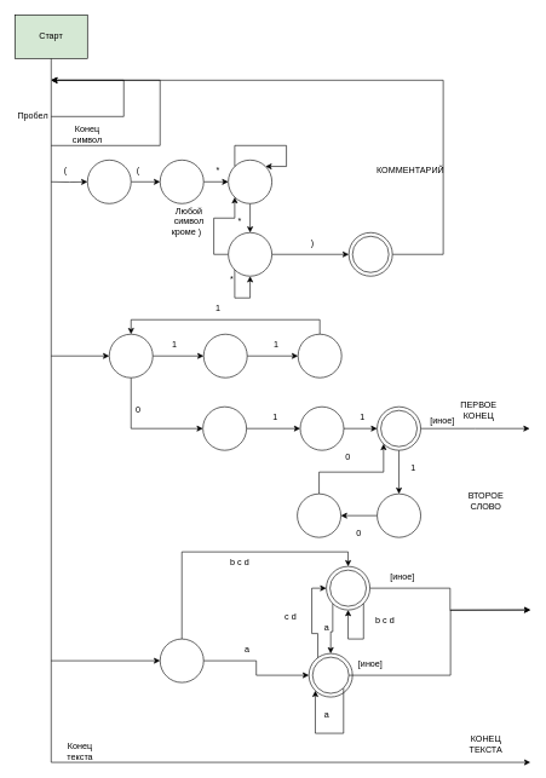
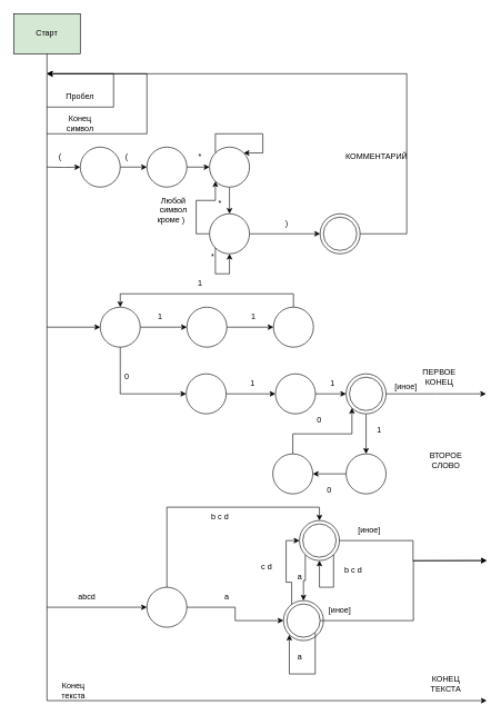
  <mxCell id="0" />
  <mxCell id="1" parent="0" />
  <mxCell id="2" style="edgeStyle=orthogonalEdgeStyle;rounded=0;orthogonalLoop=1;jettySize=auto;html=1;exitX=0.5;exitY=1;exitDx=0;exitDy=0;" parent="1" source="3" edge="1"><mxGeometry relative="1" as="geometry"><mxPoint x="730" y="1050" as="targetPoint" /><Array as="points"><mxPoint x="70" y="1050" /></Array></mxGeometry></mxCell>
  <mxCell id="3" value="Старт" style="rounded=0;whiteSpace=wrap;html=1;fillColor=#d5e8d4;" parent="1" vertex="1"><mxGeometry x="20" y="20" width="100" height="60" as="geometry" /></mxCell>
  <mxCell id="4" style="edgeStyle=orthogonalEdgeStyle;rounded=0;orthogonalLoop=1;jettySize=auto;html=1;exitX=1;exitY=0.5;exitDx=0;exitDy=0;entryX=0;entryY=0.5;entryDx=0;entryDy=0;" parent="1" source="6" target="8" edge="1"><mxGeometry relative="1" as="geometry" /></mxCell>
  <mxCell id="5" style="edgeStyle=orthogonalEdgeStyle;rounded=0;orthogonalLoop=1;jettySize=auto;html=1;exitX=0.5;exitY=0;exitDx=0;exitDy=0;entryX=0.5;entryY=0;entryDx=0;entryDy=0;" parent="1" source="6" target="11" edge="1"><mxGeometry relative="1" as="geometry" /></mxCell>
  <mxCell id="6" value="" style="ellipse;whiteSpace=wrap;html=1;aspect=fixed;" parent="1" vertex="1"><mxGeometry x="220" y="880" width="60" height="60" as="geometry" /></mxCell>
  <mxCell id="7" style="edgeStyle=orthogonalEdgeStyle;rounded=0;orthogonalLoop=1;jettySize=auto;html=1;exitX=0;exitY=0;exitDx=0;exitDy=0;entryX=0;entryY=0.5;entryDx=0;entryDy=0;" parent="1" source="20" target="11" edge="1"><mxGeometry relative="1" as="geometry" /></mxCell>
  <mxCell id="8" value="" style="ellipse;whiteSpace=wrap;html=1;aspect=fixed;" parent="1" vertex="1"><mxGeometry x="425" y="900" width="60" height="60" as="geometry" /></mxCell>
  <mxCell id="9" style="edgeStyle=orthogonalEdgeStyle;rounded=0;orthogonalLoop=1;jettySize=auto;html=1;exitX=0;exitY=1;exitDx=0;exitDy=0;entryX=0.5;entryY=0;entryDx=0;entryDy=0;" parent="1" source="11" target="8" edge="1"><mxGeometry relative="1" as="geometry" /></mxCell>
  <mxCell id="10" style="edgeStyle=orthogonalEdgeStyle;rounded=0;orthogonalLoop=1;jettySize=auto;html=1;exitX=1;exitY=0.5;exitDx=0;exitDy=0;" parent="1" source="11" edge="1"><mxGeometry relative="1" as="geometry"><mxPoint x="730" y="840" as="targetPoint" /></mxGeometry></mxCell>
  <mxCell id="11" value="" style="ellipse;whiteSpace=wrap;html=1;aspect=fixed;" parent="1" vertex="1"><mxGeometry x="449" y="780" width="60" height="60" as="geometry" /></mxCell>
  <mxCell id="12" value="a" style="text;html=1;strokeColor=none;fillColor=none;align=center;verticalAlign=middle;whiteSpace=wrap;rounded=0;" parent="1" vertex="1"><mxGeometry x="310" y="880" width="60" height="30" as="geometry" /></mxCell>
  <mxCell id="13" value="c d" style="text;html=1;strokeColor=none;fillColor=none;align=center;verticalAlign=middle;whiteSpace=wrap;rounded=0;" parent="1" vertex="1"><mxGeometry x="370" y="835" width="60" height="30" as="geometry" /></mxCell>
  <mxCell id="14" value="a" style="text;html=1;strokeColor=none;fillColor=none;align=center;verticalAlign=middle;whiteSpace=wrap;rounded=0;" parent="1" vertex="1"><mxGeometry x="420" y="970" width="60" height="30" as="geometry" /></mxCell>
  <mxCell id="15" value="b c d" style="text;html=1;strokeColor=none;fillColor=none;align=center;verticalAlign=middle;whiteSpace=wrap;rounded=0;" parent="1" vertex="1"><mxGeometry x="300" y="760" width="60" height="30" as="geometry" /></mxCell>
  <mxCell id="16" value="b c d" style="text;html=1;strokeColor=none;fillColor=none;align=center;verticalAlign=middle;whiteSpace=wrap;rounded=0;" parent="1" vertex="1"><mxGeometry x="500" y="840" width="60" height="30" as="geometry" /></mxCell>
  <mxCell id="17" value="a" style="text;html=1;strokeColor=none;fillColor=none;align=center;verticalAlign=middle;whiteSpace=wrap;rounded=0;" parent="1" vertex="1"><mxGeometry x="420" y="850" width="60" height="30" as="geometry" /></mxCell>
  <mxCell id="18" style="edgeStyle=orthogonalEdgeStyle;rounded=0;orthogonalLoop=1;jettySize=auto;html=1;exitX=1;exitY=1;exitDx=0;exitDy=0;entryX=0;entryY=1;entryDx=0;entryDy=0;" parent="1" source="20" target="8" edge="1"><mxGeometry relative="1" as="geometry"><Array as="points"><mxPoint x="473" y="1010" /><mxPoint x="434" y="1010" /></Array></mxGeometry></mxCell>
  <mxCell id="19" style="edgeStyle=orthogonalEdgeStyle;rounded=0;orthogonalLoop=1;jettySize=auto;html=1;exitX=1;exitY=0.5;exitDx=0;exitDy=0;" parent="1" source="20" edge="1"><mxGeometry relative="1" as="geometry"><mxPoint x="730" y="840" as="targetPoint" /><Array as="points"><mxPoint x="620" y="930" /><mxPoint x="620" y="840" /></Array></mxGeometry></mxCell>
  <mxCell id="20" value="" style="ellipse;whiteSpace=wrap;html=1;aspect=fixed;" parent="1" vertex="1"><mxGeometry x="430" y="905" width="50" height="50" as="geometry" /></mxCell>
  <mxCell id="21" value="" style="ellipse;whiteSpace=wrap;html=1;aspect=fixed;" parent="1" vertex="1"><mxGeometry x="454" y="785" width="50" height="50" as="geometry" /></mxCell>
  <mxCell id="22" value="" style="endArrow=classic;html=1;rounded=0;entryX=0;entryY=0.5;entryDx=0;entryDy=0;" parent="1" target="6" edge="1"><mxGeometry width="50" height="50" relative="1" as="geometry"><mxPoint x="70" y="910" as="sourcePoint" /><mxPoint x="500" y="1110" as="targetPoint" /></mxGeometry></mxCell>
  <mxCell id="23" style="edgeStyle=orthogonalEdgeStyle;rounded=0;orthogonalLoop=1;jettySize=auto;html=1;entryX=0;entryY=0.5;entryDx=0;entryDy=0;" parent="1" target="42" edge="1"><mxGeometry relative="1" as="geometry"><mxPoint x="70" y="250" as="sourcePoint" /><mxPoint x="120" y="250" as="targetPoint" /></mxGeometry></mxCell>
  <mxCell id="24" style="edgeStyle=orthogonalEdgeStyle;rounded=0;orthogonalLoop=1;jettySize=auto;html=1;exitX=1;exitY=0.5;exitDx=0;exitDy=0;entryX=0;entryY=0.5;entryDx=0;entryDy=0;" parent="1" source="25" target="27" edge="1"><mxGeometry relative="1" as="geometry" /></mxCell>
  <mxCell id="25" value="" style="ellipse;whiteSpace=wrap;html=1;aspect=fixed;" parent="1" vertex="1"><mxGeometry x="220" y="220" width="60" height="60" as="geometry" /></mxCell>
  <mxCell id="26" style="edgeStyle=orthogonalEdgeStyle;rounded=0;orthogonalLoop=1;jettySize=auto;html=1;exitX=0.5;exitY=1;exitDx=0;exitDy=0;entryX=0.5;entryY=0;entryDx=0;entryDy=0;" parent="1" source="27" target="30" edge="1"><mxGeometry relative="1" as="geometry" /></mxCell>
  <mxCell id="27" value="" style="ellipse;whiteSpace=wrap;html=1;aspect=fixed;" parent="1" vertex="1"><mxGeometry x="314" y="220" width="60" height="60" as="geometry" /></mxCell>
  <mxCell id="28" style="edgeStyle=orthogonalEdgeStyle;rounded=0;orthogonalLoop=1;jettySize=auto;html=1;exitX=1;exitY=0.5;exitDx=0;exitDy=0;entryX=0;entryY=0.5;entryDx=0;entryDy=0;" parent="1" source="30" target="32" edge="1"><mxGeometry relative="1" as="geometry"><mxPoint x="230" y="350" as="targetPoint" /></mxGeometry></mxCell>
  <mxCell id="29" style="edgeStyle=orthogonalEdgeStyle;rounded=0;orthogonalLoop=1;jettySize=auto;html=1;exitX=0;exitY=0.5;exitDx=0;exitDy=0;entryX=0;entryY=1;entryDx=0;entryDy=0;" parent="1" source="30" target="27" edge="1"><mxGeometry relative="1" as="geometry" /></mxCell>
  <mxCell id="30" value="" style="ellipse;whiteSpace=wrap;html=1;aspect=fixed;" parent="1" vertex="1"><mxGeometry x="314" y="320" width="60" height="60" as="geometry" /></mxCell>
  <mxCell id="31" style="edgeStyle=orthogonalEdgeStyle;rounded=0;orthogonalLoop=1;jettySize=auto;html=1;exitX=1;exitY=0.5;exitDx=0;exitDy=0;" parent="1" source="32" edge="1"><mxGeometry relative="1" as="geometry"><mxPoint x="70" y="110" as="targetPoint" /><Array as="points"><mxPoint x="610" y="350" /><mxPoint x="610" y="110" /></Array></mxGeometry></mxCell>
  <mxCell id="32" value="&lt;span style=&quot;color: rgba(0, 0, 0, 0); font-family: monospace; font-size: 0px; text-align: start;&quot;&gt;%3CmxGraphModel%3E%3Croot%3E%3CmxCell%20id%3D%220%22%2F%3E%3CmxCell%20id%3D%221%22%20parent%3D%220%22%2F%3E%3CmxCell%20id%3D%222%22%20value%3D%22%22%20style%3D%22ellipse%3BwhiteSpace%3Dwrap%3Bhtml%3D1%3Baspect%3Dfixed%3B%22%20vertex%3D%221%22%20parent%3D%221%22%3E%3CmxGeometry%20x%3D%22290%22%20y%3D%22130%22%20width%3D%2260%22%20height%3D%2260%22%20as%3D%22geometry%22%2F%3E%3C%2FmxCell%3E%3C%2Froot%3E%3C%2FmxGraphModel%3E&lt;/span&gt;" style="ellipse;whiteSpace=wrap;html=1;aspect=fixed;" parent="1" vertex="1"><mxGeometry x="480" y="320" width="60" height="60" as="geometry" /></mxCell>
  <mxCell id="33" value="" style="ellipse;whiteSpace=wrap;html=1;aspect=fixed;" parent="1" vertex="1"><mxGeometry x="485" y="325" width="50" height="50" as="geometry" /></mxCell>
  <mxCell id="34" value="(" style="text;html=1;strokeColor=none;fillColor=none;align=center;verticalAlign=middle;whiteSpace=wrap;rounded=0;" parent="1" vertex="1"><mxGeometry x="60" y="220" width="60" height="30" as="geometry" /></mxCell>
  <mxCell id="35" value="*" style="text;html=1;strokeColor=none;fillColor=none;align=center;verticalAlign=middle;whiteSpace=wrap;rounded=0;" parent="1" vertex="1"><mxGeometry x="270" y="220" width="60" height="30" as="geometry" /></mxCell>
  <mxCell id="36" value="*" style="text;html=1;strokeColor=none;fillColor=none;align=center;verticalAlign=middle;whiteSpace=wrap;rounded=0;" parent="1" vertex="1"><mxGeometry x="300" y="290" width="60" height="30" as="geometry" /></mxCell>
  <mxCell id="37" style="edgeStyle=orthogonalEdgeStyle;rounded=0;orthogonalLoop=1;jettySize=auto;html=1;exitX=0;exitY=0;exitDx=0;exitDy=0;entryX=1;entryY=0;entryDx=0;entryDy=0;" parent="1" source="27" target="27" edge="1"><mxGeometry relative="1" as="geometry"><Array as="points"><mxPoint x="323" y="200" /><mxPoint x="394" y="200" /><mxPoint x="394" y="229" /></Array></mxGeometry></mxCell>
- <mxCell id="38" value="Любой символ&lt;br&gt;кроме )&amp;nbsp;&amp;nbsp;" style="text;html=1;strokeColor=none;fillColor=none;align=center;verticalAlign=middle;whiteSpace=wrap;rounded=0;" parent="1" vertex="1"><mxGeometry x="230" y="290" width="60" height="30" as="geometry" /></mxCell>
+ <mxCell id="38" value="Любой символ&lt;br&gt;кроме )&amp;nbsp;&amp;nbsp;" style="text;html=1;strokeColor=none;fillColor=none;align=center;verticalAlign=middle;whiteSpace=wrap;rounded=0;" parent="1" vertex="1"><mxGeometry x="230" y="300" width="60" height="30" as="geometry" /></mxCell>
  <mxCell id="39" value=")" style="text;html=1;strokeColor=none;fillColor=none;align=center;verticalAlign=middle;whiteSpace=wrap;rounded=0;" parent="1" vertex="1"><mxGeometry x="400" y="320" width="60" height="30" as="geometry" /></mxCell>
  <mxCell id="40" value="КОММЕНТАРИЙ" style="text;html=1;strokeColor=none;fillColor=none;align=center;verticalAlign=middle;whiteSpace=wrap;rounded=0;" parent="1" vertex="1"><mxGeometry x="535" y="220" width="60" height="30" as="geometry" /></mxCell>
  <mxCell id="41" style="edgeStyle=orthogonalEdgeStyle;rounded=0;orthogonalLoop=1;jettySize=auto;html=1;exitX=1;exitY=0.5;exitDx=0;exitDy=0;" parent="1" source="42" target="25" edge="1"><mxGeometry relative="1" as="geometry" /></mxCell>
  <mxCell id="42" value="" style="ellipse;whiteSpace=wrap;html=1;aspect=fixed;" parent="1" vertex="1"><mxGeometry x="120" y="220" width="60" height="60" as="geometry" /></mxCell>
  <mxCell id="43" value="(" style="text;html=1;strokeColor=none;fillColor=none;align=center;verticalAlign=middle;whiteSpace=wrap;rounded=0;" parent="1" vertex="1"><mxGeometry x="160" y="220" width="60" height="30" as="geometry" /></mxCell>
  <mxCell id="44" value="" style="endArrow=classic;html=1;rounded=0;" parent="1" edge="1"><mxGeometry width="50" height="50" relative="1" as="geometry"><mxPoint x="70" y="160" as="sourcePoint" /><mxPoint x="70" y="110" as="targetPoint" /><Array as="points"><mxPoint x="170" y="160" /><mxPoint x="170" y="110" /></Array></mxGeometry></mxCell>
  <mxCell id="45" value="" style="endArrow=classic;html=1;rounded=0;" parent="1" edge="1"><mxGeometry width="50" height="50" relative="1" as="geometry"><mxPoint x="70" y="200" as="sourcePoint" /><mxPoint x="70" y="110" as="targetPoint" /><Array as="points"><mxPoint x="220" y="200" /><mxPoint x="220" y="110" /></Array></mxGeometry></mxCell>
  <mxCell id="46" value="Конец символ" style="text;html=1;strokeColor=none;fillColor=none;align=center;verticalAlign=middle;whiteSpace=wrap;rounded=0;" parent="1" vertex="1"><mxGeometry x="90" y="170" width="60" height="30" as="geometry" /></mxCell>
- <mxCell id="47" value="Пробел" style="text;html=1;strokeColor=none;fillColor=none;align=center;verticalAlign=middle;whiteSpace=wrap;rounded=0;" parent="1" vertex="1"><mxGeometry x="15" y="145" width="60" height="30" as="geometry" /></mxCell>
+ <mxCell id="47" value="Пробел" style="text;html=1;strokeColor=none;fillColor=none;align=center;verticalAlign=middle;whiteSpace=wrap;rounded=0;" parent="1" vertex="1"><mxGeometry x="90" y="130" width="60" height="30" as="geometry" /></mxCell>
  <mxCell id="48" style="edgeStyle=orthogonalEdgeStyle;rounded=0;orthogonalLoop=1;jettySize=auto;html=1;exitX=1;exitY=0.5;exitDx=0;exitDy=0;entryX=0;entryY=0.5;entryDx=0;entryDy=0;" parent="1" source="50" target="52" edge="1"><mxGeometry relative="1" as="geometry" /></mxCell>
  <mxCell id="49" style="edgeStyle=orthogonalEdgeStyle;rounded=0;orthogonalLoop=1;jettySize=auto;html=1;exitX=0.5;exitY=1;exitDx=0;exitDy=0;entryX=0;entryY=0.5;entryDx=0;entryDy=0;" parent="1" source="50" target="56" edge="1"><mxGeometry relative="1" as="geometry" /></mxCell>
  <mxCell id="50" value="" style="ellipse;whiteSpace=wrap;html=1;aspect=fixed;" parent="1" vertex="1"><mxGeometry x="150" y="460" width="60" height="60" as="geometry" /></mxCell>
  <mxCell id="51" style="edgeStyle=orthogonalEdgeStyle;rounded=0;orthogonalLoop=1;jettySize=auto;html=1;exitX=1;exitY=0.5;exitDx=0;exitDy=0;entryX=0;entryY=0.5;entryDx=0;entryDy=0;" parent="1" source="52" target="54" edge="1"><mxGeometry relative="1" as="geometry" /></mxCell>
  <mxCell id="52" value="" style="ellipse;whiteSpace=wrap;html=1;aspect=fixed;" parent="1" vertex="1"><mxGeometry x="280" y="460" width="60" height="60" as="geometry" /></mxCell>
  <mxCell id="53" style="edgeStyle=orthogonalEdgeStyle;rounded=0;orthogonalLoop=1;jettySize=auto;html=1;exitX=0.5;exitY=0;exitDx=0;exitDy=0;entryX=0.5;entryY=0;entryDx=0;entryDy=0;" parent="1" source="54" target="50" edge="1"><mxGeometry relative="1" as="geometry" /></mxCell>
  <mxCell id="54" value="" style="ellipse;whiteSpace=wrap;html=1;aspect=fixed;" parent="1" vertex="1"><mxGeometry x="410" y="460" width="60" height="60" as="geometry" /></mxCell>
  <mxCell id="55" style="edgeStyle=orthogonalEdgeStyle;rounded=0;orthogonalLoop=1;jettySize=auto;html=1;exitX=1;exitY=0.5;exitDx=0;exitDy=0;" parent="1" source="56" target="58" edge="1"><mxGeometry relative="1" as="geometry" /></mxCell>
  <mxCell id="56" value="" style="ellipse;whiteSpace=wrap;html=1;aspect=fixed;" parent="1" vertex="1"><mxGeometry x="279" y="560" width="60" height="60" as="geometry" /></mxCell>
  <mxCell id="57" style="edgeStyle=orthogonalEdgeStyle;rounded=0;orthogonalLoop=1;jettySize=auto;html=1;exitX=1;exitY=0.5;exitDx=0;exitDy=0;entryX=0;entryY=0.5;entryDx=0;entryDy=0;" parent="1" source="58" target="61" edge="1"><mxGeometry relative="1" as="geometry" /></mxCell>
  <mxCell id="58" value="" style="ellipse;whiteSpace=wrap;html=1;aspect=fixed;" parent="1" vertex="1"><mxGeometry x="413" y="560" width="60" height="60" as="geometry" /></mxCell>
  <mxCell id="59" style="edgeStyle=orthogonalEdgeStyle;rounded=0;orthogonalLoop=1;jettySize=auto;html=1;exitX=0.5;exitY=1;exitDx=0;exitDy=0;entryX=0.5;entryY=0;entryDx=0;entryDy=0;" parent="1" source="61" target="63" edge="1"><mxGeometry relative="1" as="geometry" /></mxCell>
  <mxCell id="60" style="edgeStyle=orthogonalEdgeStyle;rounded=0;orthogonalLoop=1;jettySize=auto;html=1;exitX=1;exitY=0.5;exitDx=0;exitDy=0;" parent="1" source="61" edge="1"><mxGeometry relative="1" as="geometry"><mxPoint x="729" y="590" as="targetPoint" /></mxGeometry></mxCell>
  <mxCell id="61" value="" style="ellipse;whiteSpace=wrap;html=1;aspect=fixed;" parent="1" vertex="1"><mxGeometry x="519" y="560" width="60" height="60" as="geometry" /></mxCell>
  <mxCell id="62" style="edgeStyle=orthogonalEdgeStyle;rounded=0;orthogonalLoop=1;jettySize=auto;html=1;exitX=0;exitY=0.5;exitDx=0;exitDy=0;entryX=1;entryY=0.5;entryDx=0;entryDy=0;" parent="1" source="63" target="65" edge="1"><mxGeometry relative="1" as="geometry" /></mxCell>
  <mxCell id="63" value="" style="ellipse;whiteSpace=wrap;html=1;aspect=fixed;" parent="1" vertex="1"><mxGeometry x="519" y="680" width="60" height="60" as="geometry" /></mxCell>
  <mxCell id="64" style="edgeStyle=orthogonalEdgeStyle;rounded=0;orthogonalLoop=1;jettySize=auto;html=1;exitX=0.5;exitY=0;exitDx=0;exitDy=0;entryX=0;entryY=1;entryDx=0;entryDy=0;" parent="1" source="65" target="61" edge="1"><mxGeometry relative="1" as="geometry"><mxPoint x="531" y="620" as="targetPoint" /></mxGeometry></mxCell>
  <mxCell id="65" value="" style="ellipse;whiteSpace=wrap;html=1;aspect=fixed;" parent="1" vertex="1"><mxGeometry x="409" y="680" width="60" height="60" as="geometry" /></mxCell>
  <mxCell id="66" value="1" style="text;html=1;strokeColor=none;fillColor=none;align=center;verticalAlign=middle;whiteSpace=wrap;rounded=0;" parent="1" vertex="1"><mxGeometry x="210" y="460" width="60" height="30" as="geometry" /></mxCell>
  <mxCell id="67" value="1" style="text;html=1;strokeColor=none;fillColor=none;align=center;verticalAlign=middle;whiteSpace=wrap;rounded=0;" parent="1" vertex="1"><mxGeometry x="350" y="460" width="60" height="30" as="geometry" /></mxCell>
  <mxCell id="68" value="1" style="text;html=1;strokeColor=none;fillColor=none;align=center;verticalAlign=middle;whiteSpace=wrap;rounded=0;" parent="1" vertex="1"><mxGeometry x="349" y="560" width="60" height="30" as="geometry" /></mxCell>
  <mxCell id="69" value="1" style="text;html=1;strokeColor=none;fillColor=none;align=center;verticalAlign=middle;whiteSpace=wrap;rounded=0;" parent="1" vertex="1"><mxGeometry x="469" y="560" width="60" height="30" as="geometry" /></mxCell>
  <mxCell id="70" value="0" style="text;html=1;strokeColor=none;fillColor=none;align=center;verticalAlign=middle;whiteSpace=wrap;rounded=0;" parent="1" vertex="1"><mxGeometry x="160" y="550" width="60" height="30" as="geometry" /></mxCell>
  <mxCell id="71" value="1" style="text;html=1;strokeColor=none;fillColor=none;align=center;verticalAlign=middle;whiteSpace=wrap;rounded=0;" parent="1" vertex="1"><mxGeometry x="539" y="630" width="60" height="30" as="geometry" /></mxCell>
  <mxCell id="72" value="0" style="text;html=1;strokeColor=none;fillColor=none;align=center;verticalAlign=middle;whiteSpace=wrap;rounded=0;" parent="1" vertex="1"><mxGeometry x="449" y="615" width="60" height="30" as="geometry" /></mxCell>
  <mxCell id="73" value="0" style="text;html=1;strokeColor=none;fillColor=none;align=center;verticalAlign=middle;whiteSpace=wrap;rounded=0;" parent="1" vertex="1"><mxGeometry x="464" y="720" width="60" height="30" as="geometry" /></mxCell>
  <mxCell id="74" value="" style="endArrow=classic;html=1;rounded=0;entryX=0;entryY=0.5;entryDx=0;entryDy=0;" parent="1" target="50" edge="1"><mxGeometry width="50" height="50" relative="1" as="geometry"><mxPoint x="70" y="490" as="sourcePoint" /><mxPoint x="210" y="720" as="targetPoint" /></mxGeometry></mxCell>
  <mxCell id="75" value="" style="ellipse;whiteSpace=wrap;html=1;aspect=fixed;" parent="1" vertex="1"><mxGeometry x="524" y="565" width="50" height="50" as="geometry" /></mxCell>
  <mxCell id="76" value="1" style="text;html=1;strokeColor=none;fillColor=none;align=center;verticalAlign=middle;whiteSpace=wrap;rounded=0;" parent="1" vertex="1"><mxGeometry x="270" y="410" width="60" height="30" as="geometry" /></mxCell>
  <mxCell id="77" value="ПЕРВОЕ КОНЕЦ" style="text;html=1;strokeColor=none;fillColor=none;align=center;verticalAlign=middle;whiteSpace=wrap;rounded=0;" parent="1" vertex="1"><mxGeometry x="629" y="550" width="60" height="30" as="geometry" /></mxCell>
  <mxCell id="78" value="[иное]" style="text;html=1;strokeColor=none;fillColor=none;align=center;verticalAlign=middle;whiteSpace=wrap;rounded=0;" parent="1" vertex="1"><mxGeometry x="579" y="565" width="60" height="30" as="geometry" /></mxCell>
+ <mxCell id="79" value="abcd" style="text;html=1;strokeColor=none;fillColor=none;align=center;verticalAlign=middle;whiteSpace=wrap;rounded=0;" parent="1" vertex="1"><mxGeometry x="100" y="880" width="60" height="30" as="geometry" /></mxCell>
  <mxCell id="80" style="edgeStyle=orthogonalEdgeStyle;rounded=0;orthogonalLoop=1;jettySize=auto;html=1;exitX=1;exitY=1;exitDx=0;exitDy=0;entryX=0.5;entryY=1;entryDx=0;entryDy=0;" parent="1" source="11" target="11" edge="1"><mxGeometry relative="1" as="geometry"><Array as="points"><mxPoint x="500" y="880" /><mxPoint x="479" y="880" /></Array></mxGeometry></mxCell>
  <mxCell id="81" value="[иное]" style="text;html=1;strokeColor=none;fillColor=none;align=center;verticalAlign=middle;whiteSpace=wrap;rounded=0;" parent="1" vertex="1"><mxGeometry x="524" y="780" width="60" height="30" as="geometry" /></mxCell>
  <mxCell id="82" value="[иное]" style="text;html=1;strokeColor=none;fillColor=none;align=center;verticalAlign=middle;whiteSpace=wrap;rounded=0;" parent="1" vertex="1"><mxGeometry x="480" y="900" width="60" height="30" as="geometry" /></mxCell>
  <mxCell id="83" value="ВТОРОЕ СЛОВО" style="text;html=1;strokeColor=none;fillColor=none;align=center;verticalAlign=middle;whiteSpace=wrap;rounded=0;" parent="1" vertex="1"><mxGeometry x="639" y="675" width="60" height="30" as="geometry" /></mxCell>
  <mxCell id="84" value="Конец текста" style="text;html=1;strokeColor=none;fillColor=none;align=center;verticalAlign=middle;whiteSpace=wrap;rounded=0;" parent="1" vertex="1"><mxGeometry x="80" y="1020" width="60" height="30" as="geometry" /></mxCell>
  <mxCell id="85" value="КОНЕЦ ТЕКСТА" style="text;html=1;strokeColor=none;fillColor=none;align=center;verticalAlign=middle;whiteSpace=wrap;rounded=0;" parent="1" vertex="1"><mxGeometry x="639" y="1010" width="60" height="30" as="geometry" /></mxCell>
  <mxCell id="86" style="edgeStyle=orthogonalEdgeStyle;rounded=0;orthogonalLoop=1;jettySize=auto;html=1;exitX=0;exitY=1;exitDx=0;exitDy=0;entryX=0.5;entryY=1;entryDx=0;entryDy=0;" parent="1" source="30" target="30" edge="1"><mxGeometry relative="1" as="geometry"><Array as="points"><mxPoint x="323" y="410" /><mxPoint x="344" y="410" /></Array></mxGeometry></mxCell>
  <mxCell id="87" value="*" style="text;html=1;strokeColor=none;fillColor=none;align=center;verticalAlign=middle;whiteSpace=wrap;rounded=0;" parent="1" vertex="1"><mxGeometry x="289" y="370" width="60" height="30" as="geometry" /></mxCell>
